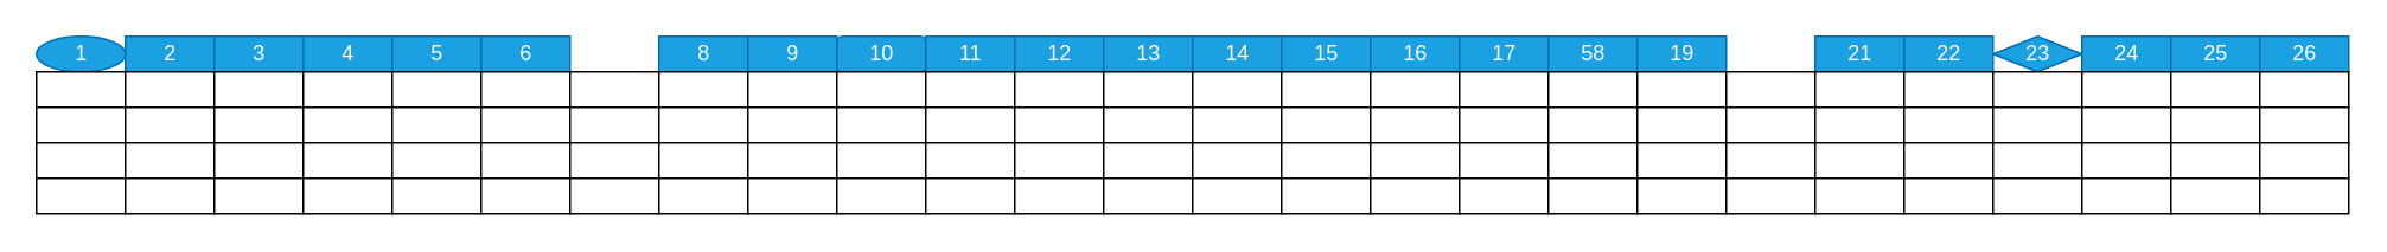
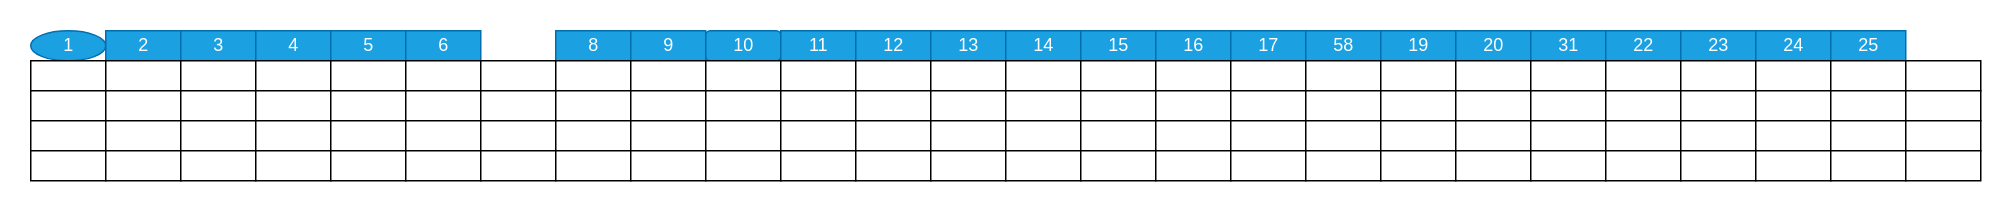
  <mxCell id="0" style=";html=1;" />
  <mxCell id="1" style=";html=1;" parent="0" />
  <mxCell id="2" value="1" style="ellipse;align=center;html=1;fillColor=#1ba1e2;fontColor=#ffffff;strokeColor=#006EAF;" parent="1" vertex="1"><mxGeometry x="20" y="20" width="50" height="20" as="geometry" /></mxCell>
  <mxCell id="3" value="2" style="align=center;html=1;fillColor=#1ba1e2;fontColor=#ffffff;strokeColor=#006EAF;" parent="1" vertex="1"><mxGeometry x="70" y="20" width="50" height="20" as="geometry" /></mxCell>
  <mxCell id="4" value="3" style="align=center;html=1;fillColor=#1ba1e2;fontColor=#ffffff;strokeColor=#006EAF;" parent="1" vertex="1"><mxGeometry x="120" y="20" width="50" height="20" as="geometry" /></mxCell>
  <mxCell id="5" value="4" style="align=center;html=1;fillColor=#1ba1e2;fontColor=#ffffff;strokeColor=#006EAF;" parent="1" vertex="1"><mxGeometry x="170" y="20" width="50" height="20" as="geometry" /></mxCell>
  <mxCell id="6" value="5" style="align=center;html=1;fillColor=#1ba1e2;fontColor=#ffffff;strokeColor=#006EAF;" parent="1" vertex="1"><mxGeometry x="220" y="20" width="50" height="20" as="geometry" /></mxCell>
  <mxCell id="7" value="6" style="align=center;html=1;fillColor=#1ba1e2;fontColor=#ffffff;strokeColor=#006EAF;" parent="1" vertex="1"><mxGeometry x="270" y="20" width="50" height="20" as="geometry" /></mxCell>
  <mxCell id="8" value="8" style="align=center;html=1;fillColor=#1ba1e2;fontColor=#ffffff;strokeColor=#006EAF;" parent="1" vertex="1"><mxGeometry x="370" y="20" width="50" height="20" as="geometry" /></mxCell>
  <mxCell id="9" value="9" style="align=center;html=1;fillColor=#1ba1e2;fontColor=#ffffff;strokeColor=#006EAF;" parent="1" vertex="1"><mxGeometry x="420" y="20" width="50" height="20" as="geometry" /></mxCell>
  <mxCell id="10" value="10" style="align=center;html=1;fillColor=#1ba1e2;fontColor=#ffffff;strokeColor=#006EAF;rounded=1;" parent="1" vertex="1"><mxGeometry x="470" y="20" width="50" height="20" as="geometry" /></mxCell>
  <mxCell id="11" value="11" style="align=center;html=1;fillColor=#1ba1e2;fontColor=#ffffff;strokeColor=#006EAF;" parent="1" vertex="1"><mxGeometry x="520" y="20" width="50" height="20" as="geometry" /></mxCell>
  <mxCell id="12" value="12" style="align=center;html=1;fillColor=#1ba1e2;fontColor=#ffffff;strokeColor=#006EAF;" parent="1" vertex="1"><mxGeometry x="570" y="20" width="50" height="20" as="geometry" /></mxCell>
  <mxCell id="13" value="13" style="align=center;html=1;fillColor=#1ba1e2;fontColor=#ffffff;strokeColor=#006EAF;" parent="1" vertex="1"><mxGeometry x="620" y="20" width="50" height="20" as="geometry" /></mxCell>
  <mxCell id="14" value="14" style="align=center;html=1;fillColor=#1ba1e2;fontColor=#ffffff;strokeColor=#006EAF;" parent="1" vertex="1"><mxGeometry x="670" y="20" width="50" height="20" as="geometry" /></mxCell>
  <mxCell id="15" value="15" style="align=center;html=1;fillColor=#1ba1e2;fontColor=#ffffff;strokeColor=#006EAF;" parent="1" vertex="1"><mxGeometry x="720" y="20" width="50" height="20" as="geometry" /></mxCell>
  <mxCell id="16" value="16" style="align=center;html=1;fillColor=#1ba1e2;fontColor=#ffffff;strokeColor=#006EAF;" parent="1" vertex="1"><mxGeometry x="770" y="20" width="50" height="20" as="geometry" /></mxCell>
  <mxCell id="17" value="17" style="align=center;html=1;fillColor=#1ba1e2;fontColor=#ffffff;strokeColor=#006EAF;" parent="1" vertex="1"><mxGeometry x="820" y="20" width="50" height="20" as="geometry" /></mxCell>
  <mxCell id="18" value="58" style="align=center;html=1;fillColor=#1ba1e2;fontColor=#ffffff;strokeColor=#006EAF;" parent="1" vertex="1"><mxGeometry x="870" y="20" width="50" height="20" as="geometry" /></mxCell>
  <mxCell id="19" value="19" style="align=center;html=1;fillColor=#1ba1e2;fontColor=#ffffff;strokeColor=#006EAF;" parent="1" vertex="1"><mxGeometry x="920" y="20" width="50" height="20" as="geometry" /></mxCell>
- <mxCell id="21" value="21" style="align=center;html=1;fillColor=#1ba1e2;fontColor=#ffffff;strokeColor=#006EAF;" parent="1" vertex="1"><mxGeometry x="1020" y="20" width="50" height="20" as="geometry" /></mxCell>
+ <mxCell id="20" value="20" style="align=center;html=1;fillColor=#1ba1e2;fontColor=#ffffff;strokeColor=#006EAF;" parent="1" vertex="1"><mxGeometry x="970" y="20" width="50" height="20" as="geometry" /></mxCell>
+ <mxCell id="21" value="31" style="align=center;html=1;fillColor=#1ba1e2;fontColor=#ffffff;strokeColor=#006EAF;" parent="1" vertex="1"><mxGeometry x="1020" y="20" width="50" height="20" as="geometry" /></mxCell>
  <mxCell id="22" value="22" style="align=center;html=1;fillColor=#1ba1e2;fontColor=#ffffff;strokeColor=#006EAF;" parent="1" vertex="1"><mxGeometry x="1070" y="20" width="50" height="20" as="geometry" /></mxCell>
- <mxCell id="23" value="23" style="rhombus;align=center;html=1;fillColor=#1ba1e2;fontColor=#ffffff;strokeColor=#006EAF;" parent="1" vertex="1"><mxGeometry x="1120" y="20" width="50" height="20" as="geometry" /></mxCell>
+ <mxCell id="23" value="23" style="align=center;html=1;fillColor=#1ba1e2;fontColor=#ffffff;strokeColor=#006EAF;" parent="1" vertex="1"><mxGeometry x="1120" y="20" width="50" height="20" as="geometry" /></mxCell>
  <mxCell id="24" value="24" style="align=center;html=1;fillColor=#1ba1e2;fontColor=#ffffff;strokeColor=#006EAF;" parent="1" vertex="1"><mxGeometry x="1170" y="20" width="50" height="20" as="geometry" /></mxCell>
  <mxCell id="25" value="25" style="align=center;html=1;fillColor=#1ba1e2;fontColor=#ffffff;strokeColor=#006EAF;" parent="1" vertex="1"><mxGeometry x="1220" y="20" width="50" height="20" as="geometry" /></mxCell>
- <mxCell id="26" value="26" style="align=center;html=1;fillColor=#1ba1e2;fontColor=#ffffff;strokeColor=#006EAF;" parent="1" vertex="1"><mxGeometry x="1270" y="20" width="50" height="20" as="geometry" /></mxCell>
  <mxCell id="27" value="" style="align=left;html=1;" parent="1" vertex="1"><mxGeometry x="20" y="40" width="50" height="20" as="geometry" /></mxCell>
  <mxCell id="28" value="" style="align=left;html=1;" parent="1" vertex="1"><mxGeometry x="70" y="40" width="50" height="20" as="geometry" /></mxCell>
  <mxCell id="29" value="" style="align=left;html=1;" parent="1" vertex="1"><mxGeometry x="120" y="40" width="50" height="20" as="geometry" /></mxCell>
  <mxCell id="30" value="" style="align=left;html=1;" parent="1" vertex="1"><mxGeometry x="170" y="40" width="50" height="20" as="geometry" /></mxCell>
  <mxCell id="31" value="" style="align=left;html=1;" parent="1" vertex="1"><mxGeometry x="220" y="40" width="50" height="20" as="geometry" /></mxCell>
  <mxCell id="32" value="" style="align=left;html=1;" parent="1" vertex="1"><mxGeometry x="270" y="40" width="50" height="20" as="geometry" /></mxCell>
  <mxCell id="33" value="" style="align=left;html=1;" parent="1" vertex="1"><mxGeometry x="320" y="40" width="50" height="20" as="geometry" /></mxCell>
  <mxCell id="34" value="" style="align=left;html=1;" parent="1" vertex="1"><mxGeometry x="370" y="40" width="50" height="20" as="geometry" /></mxCell>
  <mxCell id="35" value="" style="align=left;html=1;" parent="1" vertex="1"><mxGeometry x="420" y="40" width="50" height="20" as="geometry" /></mxCell>
  <mxCell id="36" value="" style="align=left;html=1;" parent="1" vertex="1"><mxGeometry x="470" y="40" width="50" height="20" as="geometry" /></mxCell>
  <mxCell id="37" value="" style="align=left;html=1;" parent="1" vertex="1"><mxGeometry x="520" y="40" width="50" height="20" as="geometry" /></mxCell>
  <mxCell id="38" value="" style="align=left;html=1;" parent="1" vertex="1"><mxGeometry x="570" y="40" width="50" height="20" as="geometry" /></mxCell>
  <mxCell id="39" value="" style="align=left;html=1;" parent="1" vertex="1"><mxGeometry x="620" y="40" width="50" height="20" as="geometry" /></mxCell>
  <mxCell id="40" value="" style="align=left;html=1;" parent="1" vertex="1"><mxGeometry x="670" y="40" width="50" height="20" as="geometry" /></mxCell>
  <mxCell id="41" value="" style="align=left;html=1;" parent="1" vertex="1"><mxGeometry x="720" y="40" width="50" height="20" as="geometry" /></mxCell>
  <mxCell id="42" value="" style="align=left;html=1;" parent="1" vertex="1"><mxGeometry x="770" y="40" width="50" height="20" as="geometry" /></mxCell>
  <mxCell id="43" value="" style="align=left;html=1;" parent="1" vertex="1"><mxGeometry x="820" y="40" width="50" height="20" as="geometry" /></mxCell>
  <mxCell id="44" value="" style="align=left;html=1;" parent="1" vertex="1"><mxGeometry x="870" y="40" width="50" height="20" as="geometry" /></mxCell>
  <mxCell id="45" value="" style="align=left;html=1;" parent="1" vertex="1"><mxGeometry x="920" y="40" width="50" height="20" as="geometry" /></mxCell>
  <mxCell id="46" value="" style="align=left;html=1;" parent="1" vertex="1"><mxGeometry x="970" y="40" width="50" height="20" as="geometry" /></mxCell>
  <mxCell id="47" value="" style="align=left;html=1;" parent="1" vertex="1"><mxGeometry x="1020" y="40" width="50" height="20" as="geometry" /></mxCell>
  <mxCell id="48" value="" style="align=left;html=1;" parent="1" vertex="1"><mxGeometry x="1070" y="40" width="50" height="20" as="geometry" /></mxCell>
  <mxCell id="49" value="" style="align=left;html=1;" parent="1" vertex="1"><mxGeometry x="1120" y="40" width="50" height="20" as="geometry" /></mxCell>
  <mxCell id="50" value="" style="align=left;html=1;" parent="1" vertex="1"><mxGeometry x="1170" y="40" width="50" height="20" as="geometry" /></mxCell>
  <mxCell id="51" value="" style="align=left;html=1;" parent="1" vertex="1"><mxGeometry x="1220" y="40" width="50" height="20" as="geometry" /></mxCell>
  <mxCell id="52" value="" style="align=left;html=1;" parent="1" vertex="1"><mxGeometry x="1270" y="40" width="50" height="20" as="geometry" /></mxCell>
  <mxCell id="53" value="" style="align=left;html=1;" parent="1" vertex="1"><mxGeometry x="20" y="60" width="50" height="20" as="geometry" /></mxCell>
  <mxCell id="54" value="" style="align=left;html=1;" parent="1" vertex="1"><mxGeometry x="70" y="60" width="50" height="20" as="geometry" /></mxCell>
  <mxCell id="55" value="" style="align=left;html=1;" parent="1" vertex="1"><mxGeometry x="120" y="60" width="50" height="20" as="geometry" /></mxCell>
  <mxCell id="56" value="" style="align=left;html=1;" parent="1" vertex="1"><mxGeometry x="170" y="60" width="50" height="20" as="geometry" /></mxCell>
  <mxCell id="57" value="" style="align=left;html=1;" parent="1" vertex="1"><mxGeometry x="220" y="60" width="50" height="20" as="geometry" /></mxCell>
  <mxCell id="58" value="" style="align=left;html=1;" parent="1" vertex="1"><mxGeometry x="270" y="60" width="50" height="20" as="geometry" /></mxCell>
  <mxCell id="59" value="" style="align=left;html=1;" parent="1" vertex="1"><mxGeometry x="320" y="60" width="50" height="20" as="geometry" /></mxCell>
  <mxCell id="60" value="" style="align=left;html=1;" parent="1" vertex="1"><mxGeometry x="370" y="60" width="50" height="20" as="geometry" /></mxCell>
  <mxCell id="61" value="" style="align=left;html=1;" parent="1" vertex="1"><mxGeometry x="420" y="60" width="50" height="20" as="geometry" /></mxCell>
  <mxCell id="62" value="" style="align=left;html=1;" parent="1" vertex="1"><mxGeometry x="470" y="60" width="50" height="20" as="geometry" /></mxCell>
  <mxCell id="63" value="" style="align=left;html=1;" parent="1" vertex="1"><mxGeometry x="520" y="60" width="50" height="20" as="geometry" /></mxCell>
  <mxCell id="64" value="" style="align=left;html=1;" parent="1" vertex="1"><mxGeometry x="570" y="60" width="50" height="20" as="geometry" /></mxCell>
  <mxCell id="65" value="" style="align=left;html=1;" parent="1" vertex="1"><mxGeometry x="620" y="60" width="50" height="20" as="geometry" /></mxCell>
  <mxCell id="66" value="" style="align=left;html=1;" parent="1" vertex="1"><mxGeometry x="670" y="60" width="50" height="20" as="geometry" /></mxCell>
  <mxCell id="67" value="" style="align=left;html=1;" parent="1" vertex="1"><mxGeometry x="720" y="60" width="50" height="20" as="geometry" /></mxCell>
  <mxCell id="68" value="" style="align=left;html=1;" parent="1" vertex="1"><mxGeometry x="770" y="60" width="50" height="20" as="geometry" /></mxCell>
  <mxCell id="69" value="" style="align=left;html=1;" parent="1" vertex="1"><mxGeometry x="820" y="60" width="50" height="20" as="geometry" /></mxCell>
  <mxCell id="70" value="" style="align=left;html=1;" parent="1" vertex="1"><mxGeometry x="870" y="60" width="50" height="20" as="geometry" /></mxCell>
  <mxCell id="71" value="" style="align=left;html=1;" parent="1" vertex="1"><mxGeometry x="920" y="60" width="50" height="20" as="geometry" /></mxCell>
  <mxCell id="72" value="" style="align=left;html=1;" parent="1" vertex="1"><mxGeometry x="970" y="60" width="50" height="20" as="geometry" /></mxCell>
  <mxCell id="73" value="" style="align=left;html=1;" parent="1" vertex="1"><mxGeometry x="1020" y="60" width="50" height="20" as="geometry" /></mxCell>
  <mxCell id="74" value="" style="align=left;html=1;" parent="1" vertex="1"><mxGeometry x="1070" y="60" width="50" height="20" as="geometry" /></mxCell>
  <mxCell id="75" value="" style="align=left;html=1;" parent="1" vertex="1"><mxGeometry x="1120" y="60" width="50" height="20" as="geometry" /></mxCell>
  <mxCell id="76" value="" style="align=left;html=1;" parent="1" vertex="1"><mxGeometry x="1170" y="60" width="50" height="20" as="geometry" /></mxCell>
  <mxCell id="77" value="" style="align=left;html=1;" parent="1" vertex="1"><mxGeometry x="1220" y="60" width="50" height="20" as="geometry" /></mxCell>
  <mxCell id="78" value="" style="align=left;html=1;" parent="1" vertex="1"><mxGeometry x="1270" y="60" width="50" height="20" as="geometry" /></mxCell>
  <mxCell id="79" value="" style="align=left;html=1;" parent="1" vertex="1"><mxGeometry x="20" y="80" width="50" height="20" as="geometry" /></mxCell>
  <mxCell id="80" value="" style="align=left;html=1;" parent="1" vertex="1"><mxGeometry x="70" y="80" width="50" height="20" as="geometry" /></mxCell>
  <mxCell id="81" value="" style="align=left;html=1;" parent="1" vertex="1"><mxGeometry x="120" y="80" width="50" height="20" as="geometry" /></mxCell>
  <mxCell id="82" value="" style="align=left;html=1;" parent="1" vertex="1"><mxGeometry x="170" y="80" width="50" height="20" as="geometry" /></mxCell>
  <mxCell id="83" value="" style="align=left;html=1;" parent="1" vertex="1"><mxGeometry x="220" y="80" width="50" height="20" as="geometry" /></mxCell>
  <mxCell id="84" value="" style="align=left;html=1;" parent="1" vertex="1"><mxGeometry x="270" y="80" width="50" height="20" as="geometry" /></mxCell>
  <mxCell id="85" value="" style="align=left;html=1;" parent="1" vertex="1"><mxGeometry x="320" y="80" width="50" height="20" as="geometry" /></mxCell>
  <mxCell id="86" value="" style="align=left;html=1;" parent="1" vertex="1"><mxGeometry x="370" y="80" width="50" height="20" as="geometry" /></mxCell>
  <mxCell id="87" value="" style="align=left;html=1;" parent="1" vertex="1"><mxGeometry x="420" y="80" width="50" height="20" as="geometry" /></mxCell>
  <mxCell id="88" value="" style="align=left;html=1;" parent="1" vertex="1"><mxGeometry x="470" y="80" width="50" height="20" as="geometry" /></mxCell>
  <mxCell id="89" value="" style="align=left;html=1;" parent="1" vertex="1"><mxGeometry x="520" y="80" width="50" height="20" as="geometry" /></mxCell>
  <mxCell id="90" value="" style="align=left;html=1;" parent="1" vertex="1"><mxGeometry x="570" y="80" width="50" height="20" as="geometry" /></mxCell>
  <mxCell id="91" value="" style="align=left;html=1;" parent="1" vertex="1"><mxGeometry x="620" y="80" width="50" height="20" as="geometry" /></mxCell>
  <mxCell id="92" value="" style="align=left;html=1;" parent="1" vertex="1"><mxGeometry x="670" y="80" width="50" height="20" as="geometry" /></mxCell>
  <mxCell id="93" value="" style="align=left;html=1;" parent="1" vertex="1"><mxGeometry x="720" y="80" width="50" height="20" as="geometry" /></mxCell>
  <mxCell id="94" value="" style="align=left;html=1;" parent="1" vertex="1"><mxGeometry x="770" y="80" width="50" height="20" as="geometry" /></mxCell>
  <mxCell id="95" value="" style="align=left;html=1;" parent="1" vertex="1"><mxGeometry x="820" y="80" width="50" height="20" as="geometry" /></mxCell>
  <mxCell id="96" value="" style="align=left;html=1;" parent="1" vertex="1"><mxGeometry x="870" y="80" width="50" height="20" as="geometry" /></mxCell>
  <mxCell id="97" value="" style="align=left;html=1;" parent="1" vertex="1"><mxGeometry x="920" y="80" width="50" height="20" as="geometry" /></mxCell>
  <mxCell id="98" value="" style="align=left;html=1;" parent="1" vertex="1"><mxGeometry x="970" y="80" width="50" height="20" as="geometry" /></mxCell>
  <mxCell id="99" value="" style="align=left;html=1;" parent="1" vertex="1"><mxGeometry x="1020" y="80" width="50" height="20" as="geometry" /></mxCell>
  <mxCell id="100" value="" style="align=left;html=1;" parent="1" vertex="1"><mxGeometry x="1070" y="80" width="50" height="20" as="geometry" /></mxCell>
  <mxCell id="101" value="" style="align=left;html=1;" parent="1" vertex="1"><mxGeometry x="1120" y="80" width="50" height="20" as="geometry" /></mxCell>
  <mxCell id="102" value="" style="align=left;html=1;" parent="1" vertex="1"><mxGeometry x="1170" y="80" width="50" height="20" as="geometry" /></mxCell>
  <mxCell id="103" value="" style="align=left;html=1;" parent="1" vertex="1"><mxGeometry x="1220" y="80" width="50" height="20" as="geometry" /></mxCell>
  <mxCell id="104" value="" style="align=left;html=1;" parent="1" vertex="1"><mxGeometry x="1270" y="80" width="50" height="20" as="geometry" /></mxCell>
  <mxCell id="105" value="" style="align=left;html=1;" parent="1" vertex="1"><mxGeometry x="20" y="100" width="50" height="20" as="geometry" /></mxCell>
  <mxCell id="106" value="" style="align=left;html=1;" parent="1" vertex="1"><mxGeometry x="70" y="100" width="50" height="20" as="geometry" /></mxCell>
  <mxCell id="107" value="" style="align=left;html=1;" parent="1" vertex="1"><mxGeometry x="120" y="100" width="50" height="20" as="geometry" /></mxCell>
  <mxCell id="108" value="" style="align=left;html=1;" parent="1" vertex="1"><mxGeometry x="170" y="100" width="50" height="20" as="geometry" /></mxCell>
  <mxCell id="109" value="" style="align=left;html=1;" parent="1" vertex="1"><mxGeometry x="220" y="100" width="50" height="20" as="geometry" /></mxCell>
  <mxCell id="110" value="" style="align=left;html=1;" parent="1" vertex="1"><mxGeometry x="270" y="100" width="50" height="20" as="geometry" /></mxCell>
  <mxCell id="111" value="" style="align=left;html=1;" parent="1" vertex="1"><mxGeometry x="320" y="100" width="50" height="20" as="geometry" /></mxCell>
  <mxCell id="112" value="" style="align=left;html=1;" parent="1" vertex="1"><mxGeometry x="370" y="100" width="50" height="20" as="geometry" /></mxCell>
  <mxCell id="113" value="" style="align=left;html=1;" parent="1" vertex="1"><mxGeometry x="420" y="100" width="50" height="20" as="geometry" /></mxCell>
  <mxCell id="114" value="" style="align=left;html=1;" parent="1" vertex="1"><mxGeometry x="470" y="100" width="50" height="20" as="geometry" /></mxCell>
  <mxCell id="115" value="" style="align=left;html=1;" parent="1" vertex="1"><mxGeometry x="520" y="100" width="50" height="20" as="geometry" /></mxCell>
  <mxCell id="116" value="" style="align=left;html=1;" parent="1" vertex="1"><mxGeometry x="570" y="100" width="50" height="20" as="geometry" /></mxCell>
  <mxCell id="117" value="" style="align=left;html=1;" parent="1" vertex="1"><mxGeometry x="620" y="100" width="50" height="20" as="geometry" /></mxCell>
  <mxCell id="118" value="" style="align=left;html=1;" parent="1" vertex="1"><mxGeometry x="670" y="100" width="50" height="20" as="geometry" /></mxCell>
  <mxCell id="119" value="" style="align=left;html=1;" parent="1" vertex="1"><mxGeometry x="720" y="100" width="50" height="20" as="geometry" /></mxCell>
  <mxCell id="120" value="" style="align=left;html=1;" parent="1" vertex="1"><mxGeometry x="770" y="100" width="50" height="20" as="geometry" /></mxCell>
  <mxCell id="121" value="" style="align=left;html=1;" parent="1" vertex="1"><mxGeometry x="820" y="100" width="50" height="20" as="geometry" /></mxCell>
  <mxCell id="122" value="" style="align=left;html=1;" parent="1" vertex="1"><mxGeometry x="870" y="100" width="50" height="20" as="geometry" /></mxCell>
  <mxCell id="123" value="" style="align=left;html=1;" parent="1" vertex="1"><mxGeometry x="920" y="100" width="50" height="20" as="geometry" /></mxCell>
  <mxCell id="124" value="" style="align=left;html=1;" parent="1" vertex="1"><mxGeometry x="970" y="100" width="50" height="20" as="geometry" /></mxCell>
  <mxCell id="125" value="" style="align=left;html=1;" parent="1" vertex="1"><mxGeometry x="1020" y="100" width="50" height="20" as="geometry" /></mxCell>
  <mxCell id="126" value="" style="align=left;html=1;" parent="1" vertex="1"><mxGeometry x="1070" y="100" width="50" height="20" as="geometry" /></mxCell>
  <mxCell id="127" value="" style="align=left;html=1;" parent="1" vertex="1"><mxGeometry x="1120" y="100" width="50" height="20" as="geometry" /></mxCell>
  <mxCell id="128" value="" style="align=left;html=1;" parent="1" vertex="1"><mxGeometry x="1170" y="100" width="50" height="20" as="geometry" /></mxCell>
  <mxCell id="129" value="" style="align=left;html=1;" parent="1" vertex="1"><mxGeometry x="1220" y="100" width="50" height="20" as="geometry" /></mxCell>
  <mxCell id="130" value="" style="align=left;html=1;" parent="1" vertex="1"><mxGeometry x="1270" y="100" width="50" height="20" as="geometry" /></mxCell>
